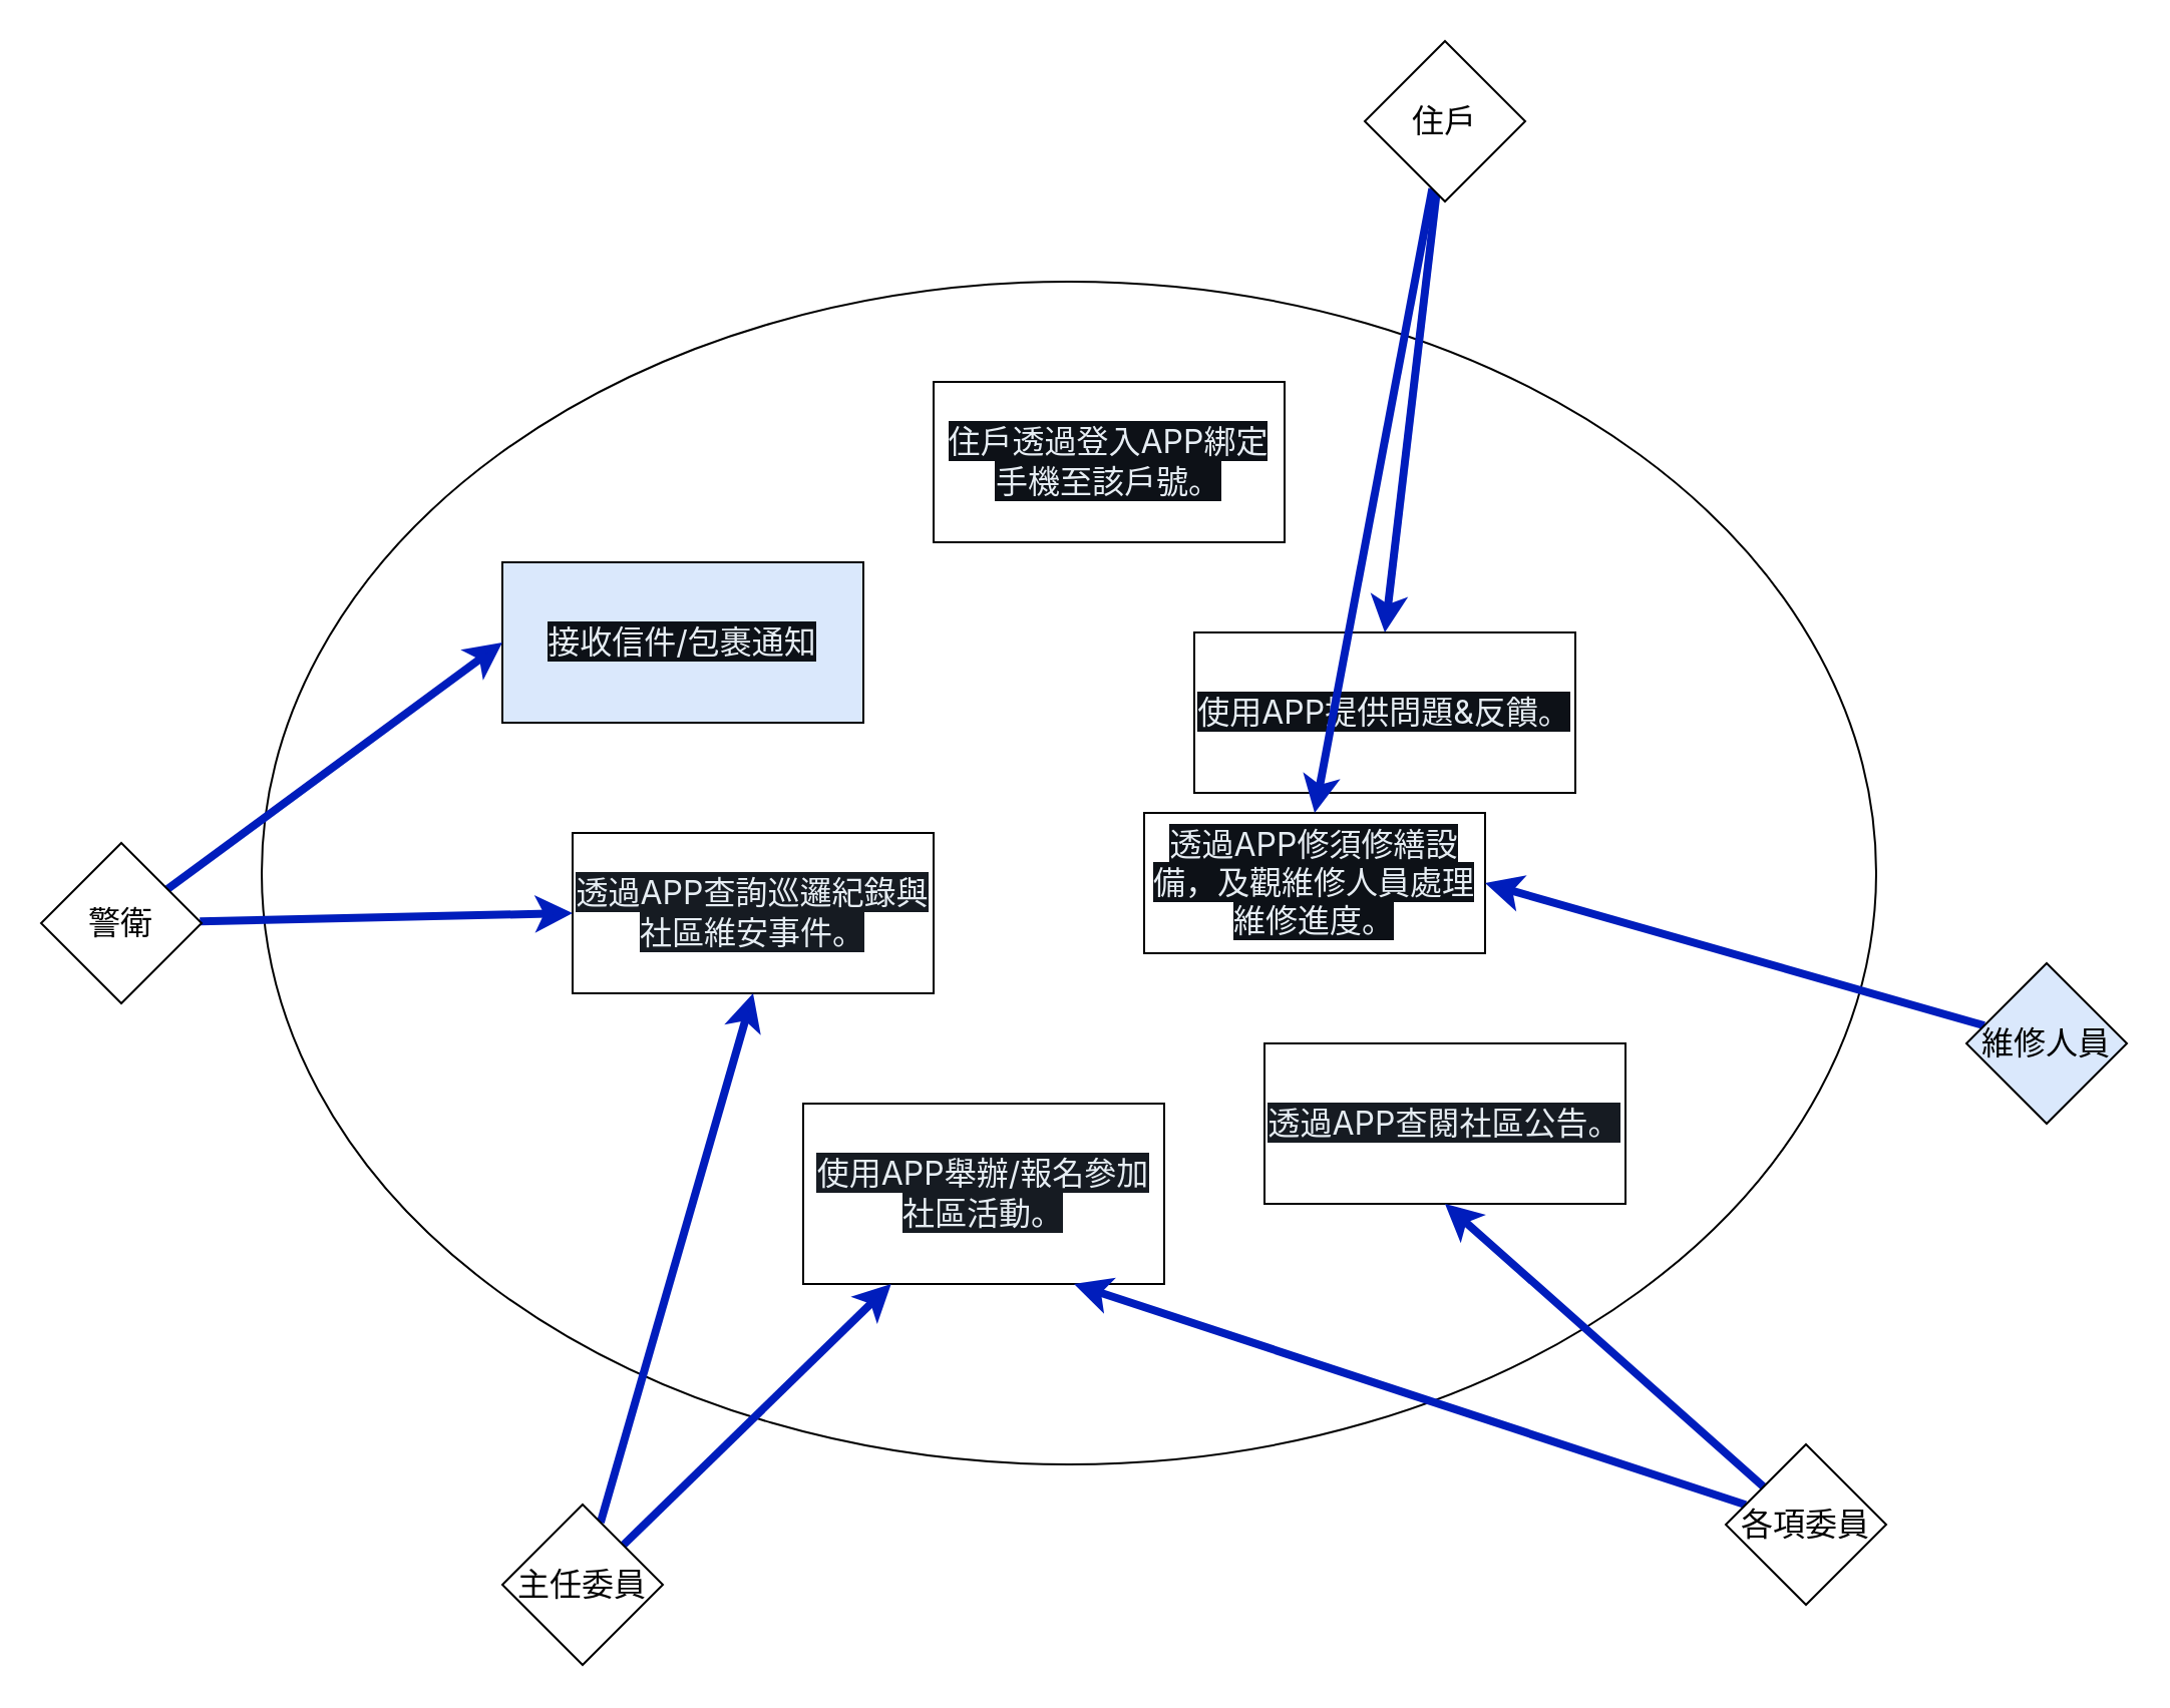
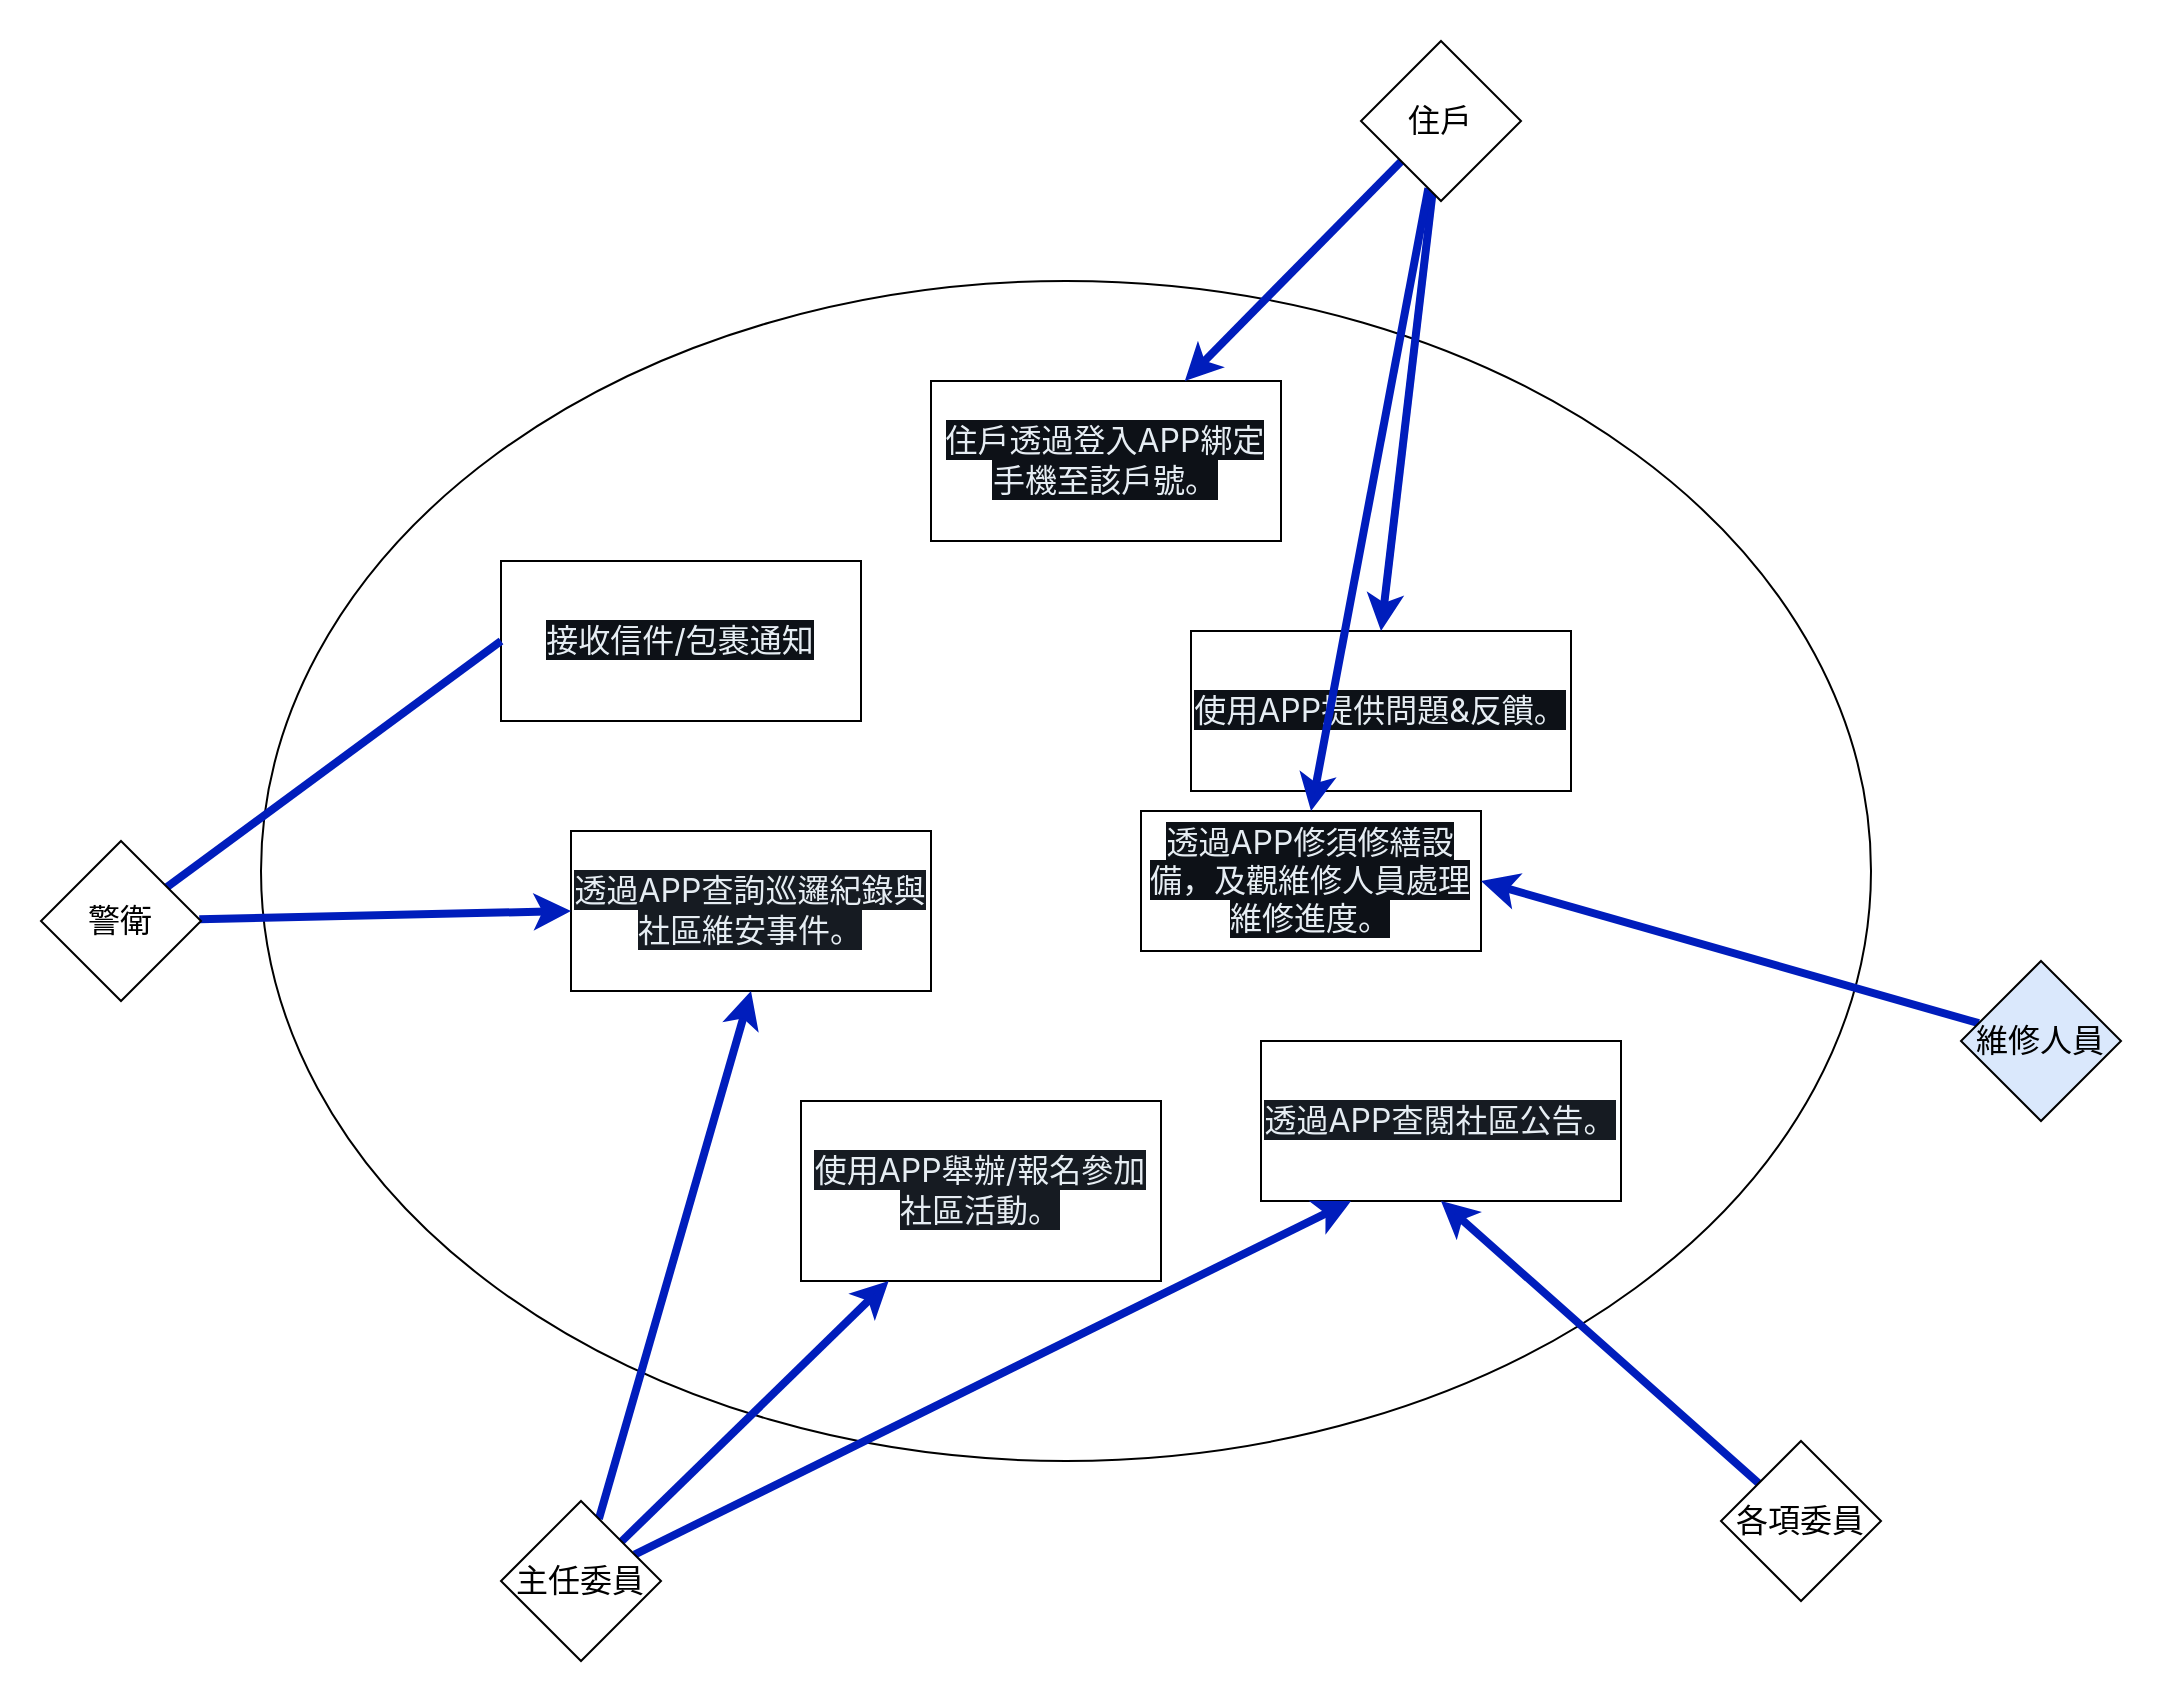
  <mxCell id="0" />
  <mxCell id="1" parent="0" />
  <mxCell id="2" value="" style="ellipse;whiteSpace=wrap;html=1;" vertex="1" parent="1"><mxGeometry x="130" y="140" width="805" height="590" as="geometry" /></mxCell>
  <mxCell id="3" value="&lt;span style=&quot;color: rgb(230, 237, 243); font-family: -apple-system, BlinkMacSystemFont, &amp;quot;Segoe UI&amp;quot;, &amp;quot;Noto Sans&amp;quot;, Helvetica, Arial, sans-serif, &amp;quot;Apple Color Emoji&amp;quot;, &amp;quot;Segoe UI Emoji&amp;quot;; font-size: 16px; text-align: start; background-color: rgb(13, 17, 23);&quot;&gt;住戶透過登入APP綁定手機至該戶號。&lt;/span&gt;" style="rounded=0;whiteSpace=wrap;html=1;fontSize=16;" vertex="1" parent="1"><mxGeometry x="465" y="190" width="175" height="80" as="geometry" /></mxCell>
- <mxCell id="4" value="&lt;span style=&quot;color: rgb(230, 237, 243); font-family: -apple-system, BlinkMacSystemFont, &amp;quot;Segoe UI&amp;quot;, &amp;quot;Noto Sans&amp;quot;, Helvetica, Arial, sans-serif, &amp;quot;Apple Color Emoji&amp;quot;, &amp;quot;Segoe UI Emoji&amp;quot;; font-size: 16px; text-align: start; background-color: rgb(13, 17, 23);&quot;&gt;接收信件/包裹通知&lt;/span&gt;" style="rounded=0;whiteSpace=wrap;html=1;fontSize=16;fillColor=#dae8fc;" vertex="1" parent="1"><mxGeometry x="250" y="280" width="180" height="80" as="geometry" /></mxCell>
+ <mxCell id="4" value="&lt;span style=&quot;color: rgb(230, 237, 243); font-family: -apple-system, BlinkMacSystemFont, &amp;quot;Segoe UI&amp;quot;, &amp;quot;Noto Sans&amp;quot;, Helvetica, Arial, sans-serif, &amp;quot;Apple Color Emoji&amp;quot;, &amp;quot;Segoe UI Emoji&amp;quot;; font-size: 16px; text-align: start; background-color: rgb(13, 17, 23);&quot;&gt;接收信件/包裹通知&lt;/span&gt;" style="rounded=0;whiteSpace=wrap;html=1;fontSize=16;" vertex="1" parent="1"><mxGeometry x="250" y="280" width="180" height="80" as="geometry" /></mxCell>
  <mxCell id="5" value="&lt;span style=&quot;color: rgb(230, 237, 243); font-family: -apple-system, BlinkMacSystemFont, &amp;quot;Segoe UI&amp;quot;, &amp;quot;Noto Sans&amp;quot;, Helvetica, Arial, sans-serif, &amp;quot;Apple Color Emoji&amp;quot;, &amp;quot;Segoe UI Emoji&amp;quot;; font-size: 16px; text-align: start; background-color: rgb(13, 17, 23);&quot;&gt;使用APP提供問題&amp;amp;反饋。&lt;/span&gt;" style="rounded=0;whiteSpace=wrap;html=1;fontSize=16;" vertex="1" parent="1"><mxGeometry x="595" y="315" width="190" height="80" as="geometry" /></mxCell>
  <mxCell id="6" value="&lt;span style=&quot;color: rgb(230, 237, 243); font-family: -apple-system, BlinkMacSystemFont, &amp;quot;Segoe UI&amp;quot;, &amp;quot;Noto Sans&amp;quot;, Helvetica, Arial, sans-serif, &amp;quot;Apple Color Emoji&amp;quot;, &amp;quot;Segoe UI Emoji&amp;quot;; font-size: 16px; text-align: start; background-color: rgb(13, 17, 23);&quot;&gt;透過APP修須修繕設備，及觀維修人員處理維修進度。&lt;/span&gt;" style="rounded=0;whiteSpace=wrap;html=1;fontSize=16;" vertex="1" parent="1"><mxGeometry x="570" y="405" width="170" height="70" as="geometry" /></mxCell>
  <mxCell id="7" value="&lt;span style=&quot;color: rgb(230, 237, 243); font-family: -apple-system, BlinkMacSystemFont, &amp;quot;Segoe UI&amp;quot;, &amp;quot;Noto Sans&amp;quot;, Helvetica, Arial, sans-serif, &amp;quot;Apple Color Emoji&amp;quot;, &amp;quot;Segoe UI Emoji&amp;quot;; font-size: 16px; text-align: start; background-color: rgb(22, 27, 34);&quot;&gt;透過APP查閱社區公告。&lt;/span&gt;" style="rounded=0;whiteSpace=wrap;html=1;fontSize=16;" vertex="1" parent="1"><mxGeometry x="630" y="520" width="180" height="80" as="geometry" /></mxCell>
  <mxCell id="8" value="&lt;span style=&quot;color: rgb(230, 237, 243); font-family: -apple-system, BlinkMacSystemFont, &amp;quot;Segoe UI&amp;quot;, &amp;quot;Noto Sans&amp;quot;, Helvetica, Arial, sans-serif, &amp;quot;Apple Color Emoji&amp;quot;, &amp;quot;Segoe UI Emoji&amp;quot;; font-size: 16px; text-align: start; background-color: rgb(22, 27, 34);&quot;&gt;透過APP查詢巡邏紀錄與社區維安事件。&lt;/span&gt;" style="rounded=0;whiteSpace=wrap;html=1;fontSize=16;" vertex="1" parent="1"><mxGeometry x="285" y="415" width="180" height="80" as="geometry" /></mxCell>
  <mxCell id="9" value="&lt;span style=&quot;color: rgb(230, 237, 243); font-family: -apple-system, BlinkMacSystemFont, &amp;quot;Segoe UI&amp;quot;, &amp;quot;Noto Sans&amp;quot;, Helvetica, Arial, sans-serif, &amp;quot;Apple Color Emoji&amp;quot;, &amp;quot;Segoe UI Emoji&amp;quot;; font-size: 16px; text-align: start; background-color: rgb(22, 27, 34);&quot;&gt;使用APP舉辦/報名參加社區活動。&lt;/span&gt;" style="rounded=0;whiteSpace=wrap;html=1;fontSize=16;" vertex="1" parent="1"><mxGeometry x="400" y="550" width="180" height="90" as="geometry" /></mxCell>
+ <mxCell id="10" style="edgeStyle=none;html=1;fontSize=16;strokeWidth=4;fillColor=#0050ef;strokeColor=#001DBC;" edge="1" parent="1" source="13" target="3"><mxGeometry relative="1" as="geometry" /></mxCell>
  <mxCell id="11" style="edgeStyle=none;html=1;entryX=0.5;entryY=0;entryDx=0;entryDy=0;strokeWidth=4;fontSize=16;fillColor=#0050ef;strokeColor=#001DBC;" edge="1" parent="1" source="13" target="5"><mxGeometry relative="1" as="geometry" /></mxCell>
  <mxCell id="12" style="edgeStyle=none;html=1;entryX=0.5;entryY=0;entryDx=0;entryDy=0;strokeWidth=4;fontSize=16;fillColor=#0050ef;strokeColor=#001DBC;" edge="1" parent="1" source="13" target="6"><mxGeometry relative="1" as="geometry" /></mxCell>
  <mxCell id="13" value="&lt;font style=&quot;font-size: 16px;&quot;&gt;住戶&lt;/font&gt;" style="rhombus;whiteSpace=wrap;html=1;" vertex="1" parent="1"><mxGeometry x="680" y="20" width="80" height="80" as="geometry" /></mxCell>
  <mxCell id="14" style="edgeStyle=none;html=1;entryX=0.5;entryY=1;entryDx=0;entryDy=0;strokeWidth=4;fontSize=16;fillColor=#0050ef;strokeColor=#001DBC;" edge="1" parent="1" source="17" target="8"><mxGeometry relative="1" as="geometry" /></mxCell>
  <mxCell id="15" style="edgeStyle=none;html=1;strokeWidth=4;fontSize=16;fillColor=#0050ef;strokeColor=#001DBC;" edge="1" parent="1" source="17" target="9"><mxGeometry relative="1" as="geometry" /></mxCell>
+ <mxCell id="16" style="edgeStyle=none;html=1;entryX=0.25;entryY=1;entryDx=0;entryDy=0;strokeWidth=4;fontSize=16;fillColor=#0050ef;strokeColor=#001DBC;" edge="1" parent="1" source="17" target="7"><mxGeometry relative="1" as="geometry" /></mxCell>
  <mxCell id="17" value="&lt;font style=&quot;font-size: 16px;&quot;&gt;主任委員&lt;/font&gt;" style="rhombus;whiteSpace=wrap;html=1;" vertex="1" parent="1"><mxGeometry x="250" y="750" width="80" height="80" as="geometry" /></mxCell>
- <mxCell id="18" style="edgeStyle=none;html=1;entryX=0;entryY=0.5;entryDx=0;entryDy=0;strokeWidth=4;fontSize=16;fillColor=#0050ef;strokeColor=#001DBC;" edge="1" parent="1" source="20" target="4"><mxGeometry relative="1" as="geometry" /></mxCell>
+ <mxCell id="18" style="edgeStyle=none;html=1;entryX=0;entryY=0.5;entryDx=0;entryDy=0;strokeWidth=4;fontSize=16;fillColor=#0050ef;strokeColor=#001DBC;endArrow=none;" edge="1" parent="1" source="20" target="4"><mxGeometry relative="1" as="geometry" /></mxCell>
  <mxCell id="19" style="edgeStyle=none;html=1;entryX=0;entryY=0.5;entryDx=0;entryDy=0;strokeWidth=4;fontSize=16;fillColor=#0050ef;strokeColor=#001DBC;" edge="1" parent="1" source="20" target="8"><mxGeometry relative="1" as="geometry" /></mxCell>
  <mxCell id="20" value="&lt;span style=&quot;font-size: 16px;&quot;&gt;警衛&lt;/span&gt;" style="rhombus;whiteSpace=wrap;html=1;" vertex="1" parent="1"><mxGeometry x="20" y="420" width="80" height="80" as="geometry" /></mxCell>
  <mxCell id="21" style="edgeStyle=none;html=1;entryX=0.5;entryY=1;entryDx=0;entryDy=0;strokeWidth=4;fontSize=16;fillColor=#0050ef;strokeColor=#001DBC;" edge="1" parent="1" source="23" target="7"><mxGeometry relative="1" as="geometry" /></mxCell>
- <mxCell id="22" style="edgeStyle=none;html=1;entryX=0.75;entryY=1;entryDx=0;entryDy=0;strokeWidth=4;fontSize=16;fillColor=#0050ef;strokeColor=#001DBC;" edge="1" parent="1" source="23" target="9"><mxGeometry relative="1" as="geometry" /></mxCell>
  <mxCell id="23" value="&lt;font style=&quot;font-size: 16px;&quot;&gt;各項委員&lt;br&gt;&lt;/font&gt;" style="rhombus;whiteSpace=wrap;html=1;" vertex="1" parent="1"><mxGeometry x="860" y="720" width="80" height="80" as="geometry" /></mxCell>
  <mxCell id="24" style="edgeStyle=none;html=1;entryX=1;entryY=0.5;entryDx=0;entryDy=0;strokeWidth=4;fontSize=16;fillColor=#0050ef;strokeColor=#001DBC;" edge="1" parent="1" source="25" target="6"><mxGeometry relative="1" as="geometry" /></mxCell>
  <mxCell id="25" value="&lt;font style=&quot;font-size: 16px;&quot;&gt;維修人員&lt;/font&gt;" style="rhombus;whiteSpace=wrap;html=1;fontSize=16;fillColor=#dae8fc;" vertex="1" parent="1"><mxGeometry x="980" y="480" width="80" height="80" as="geometry" /></mxCell>
